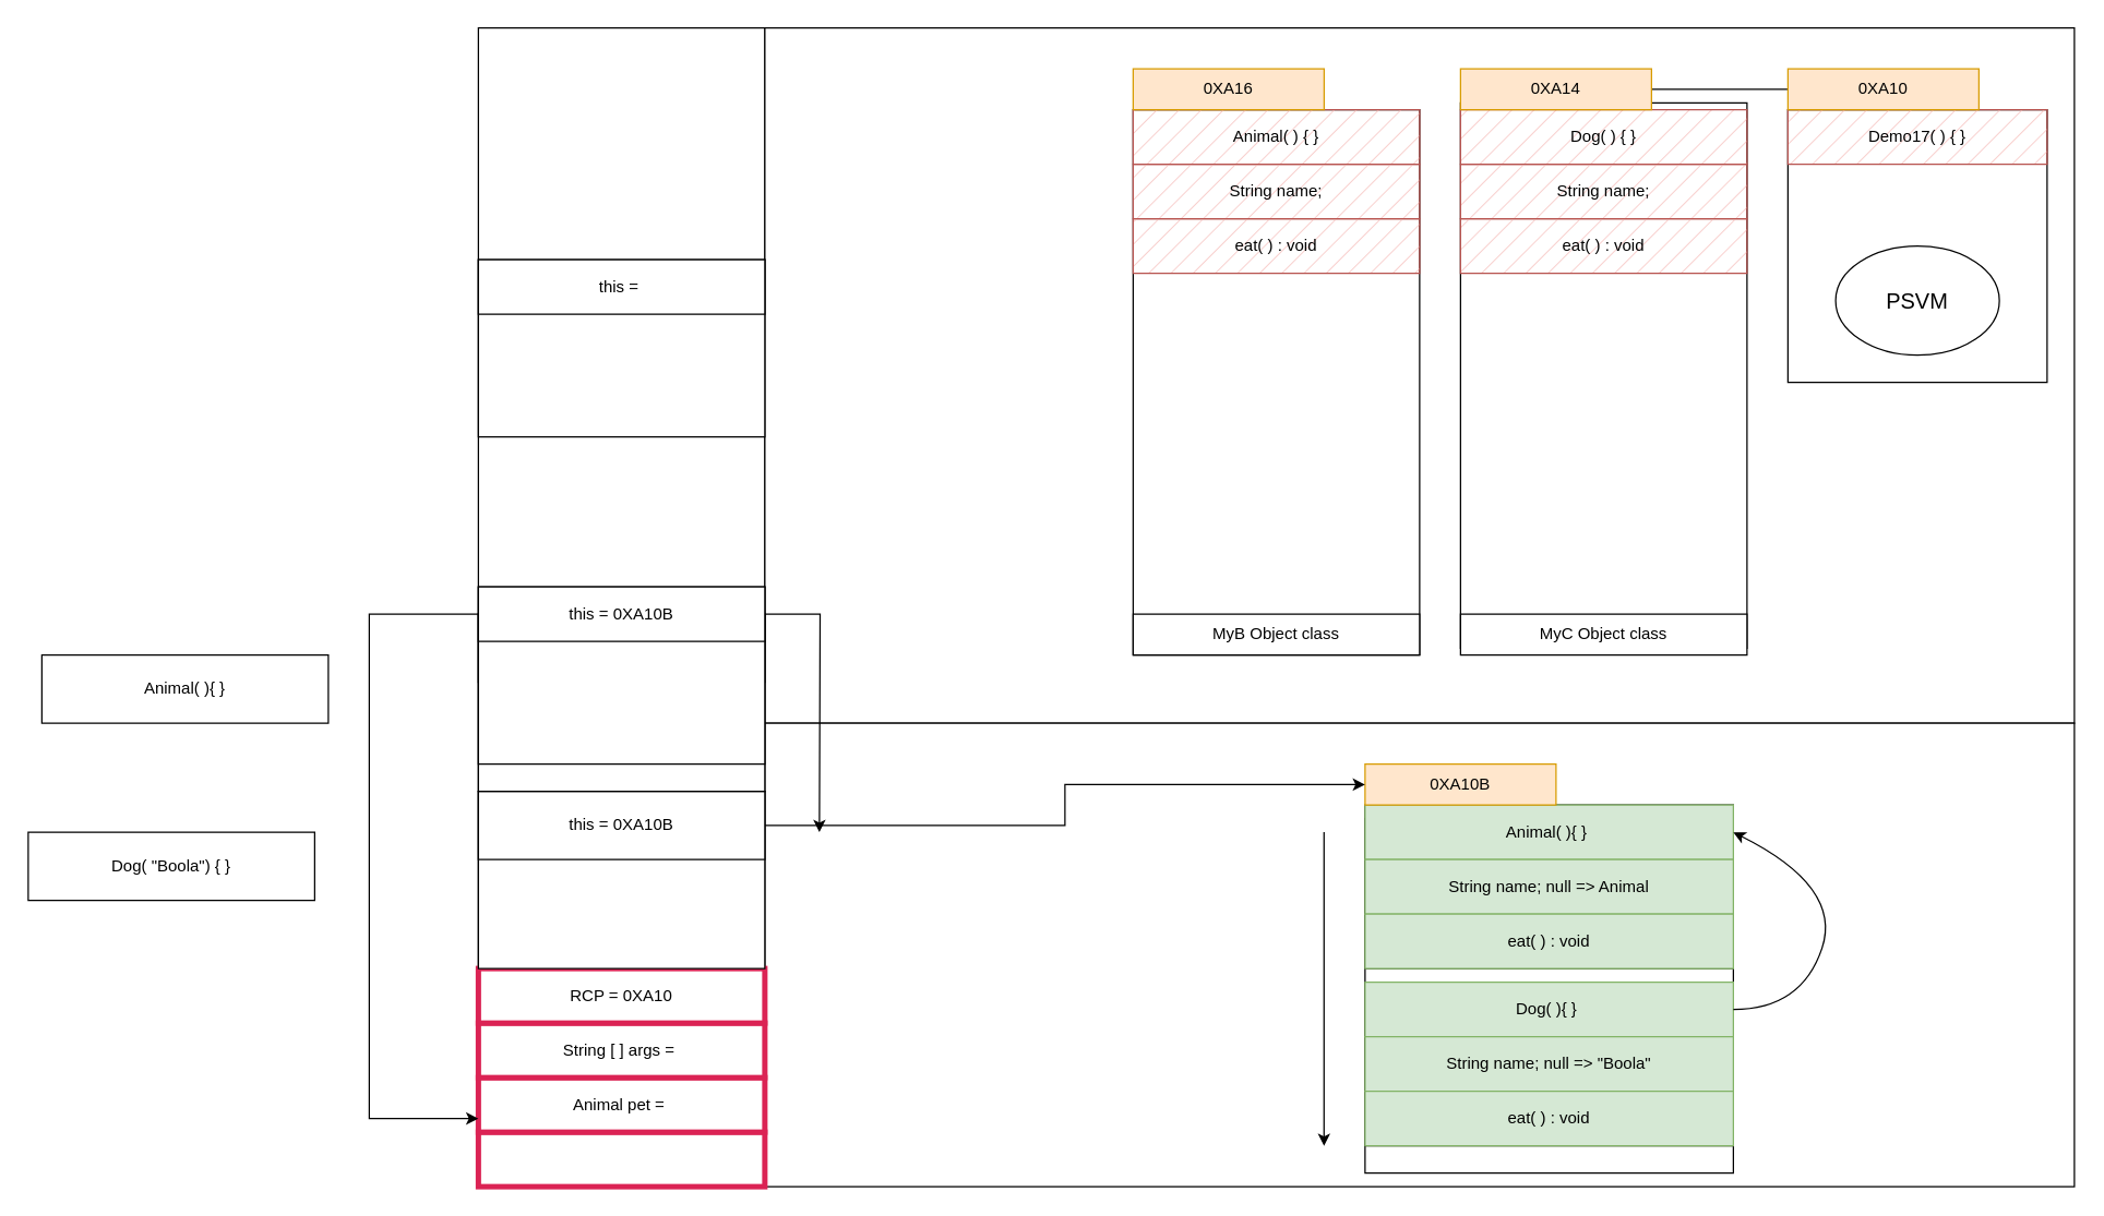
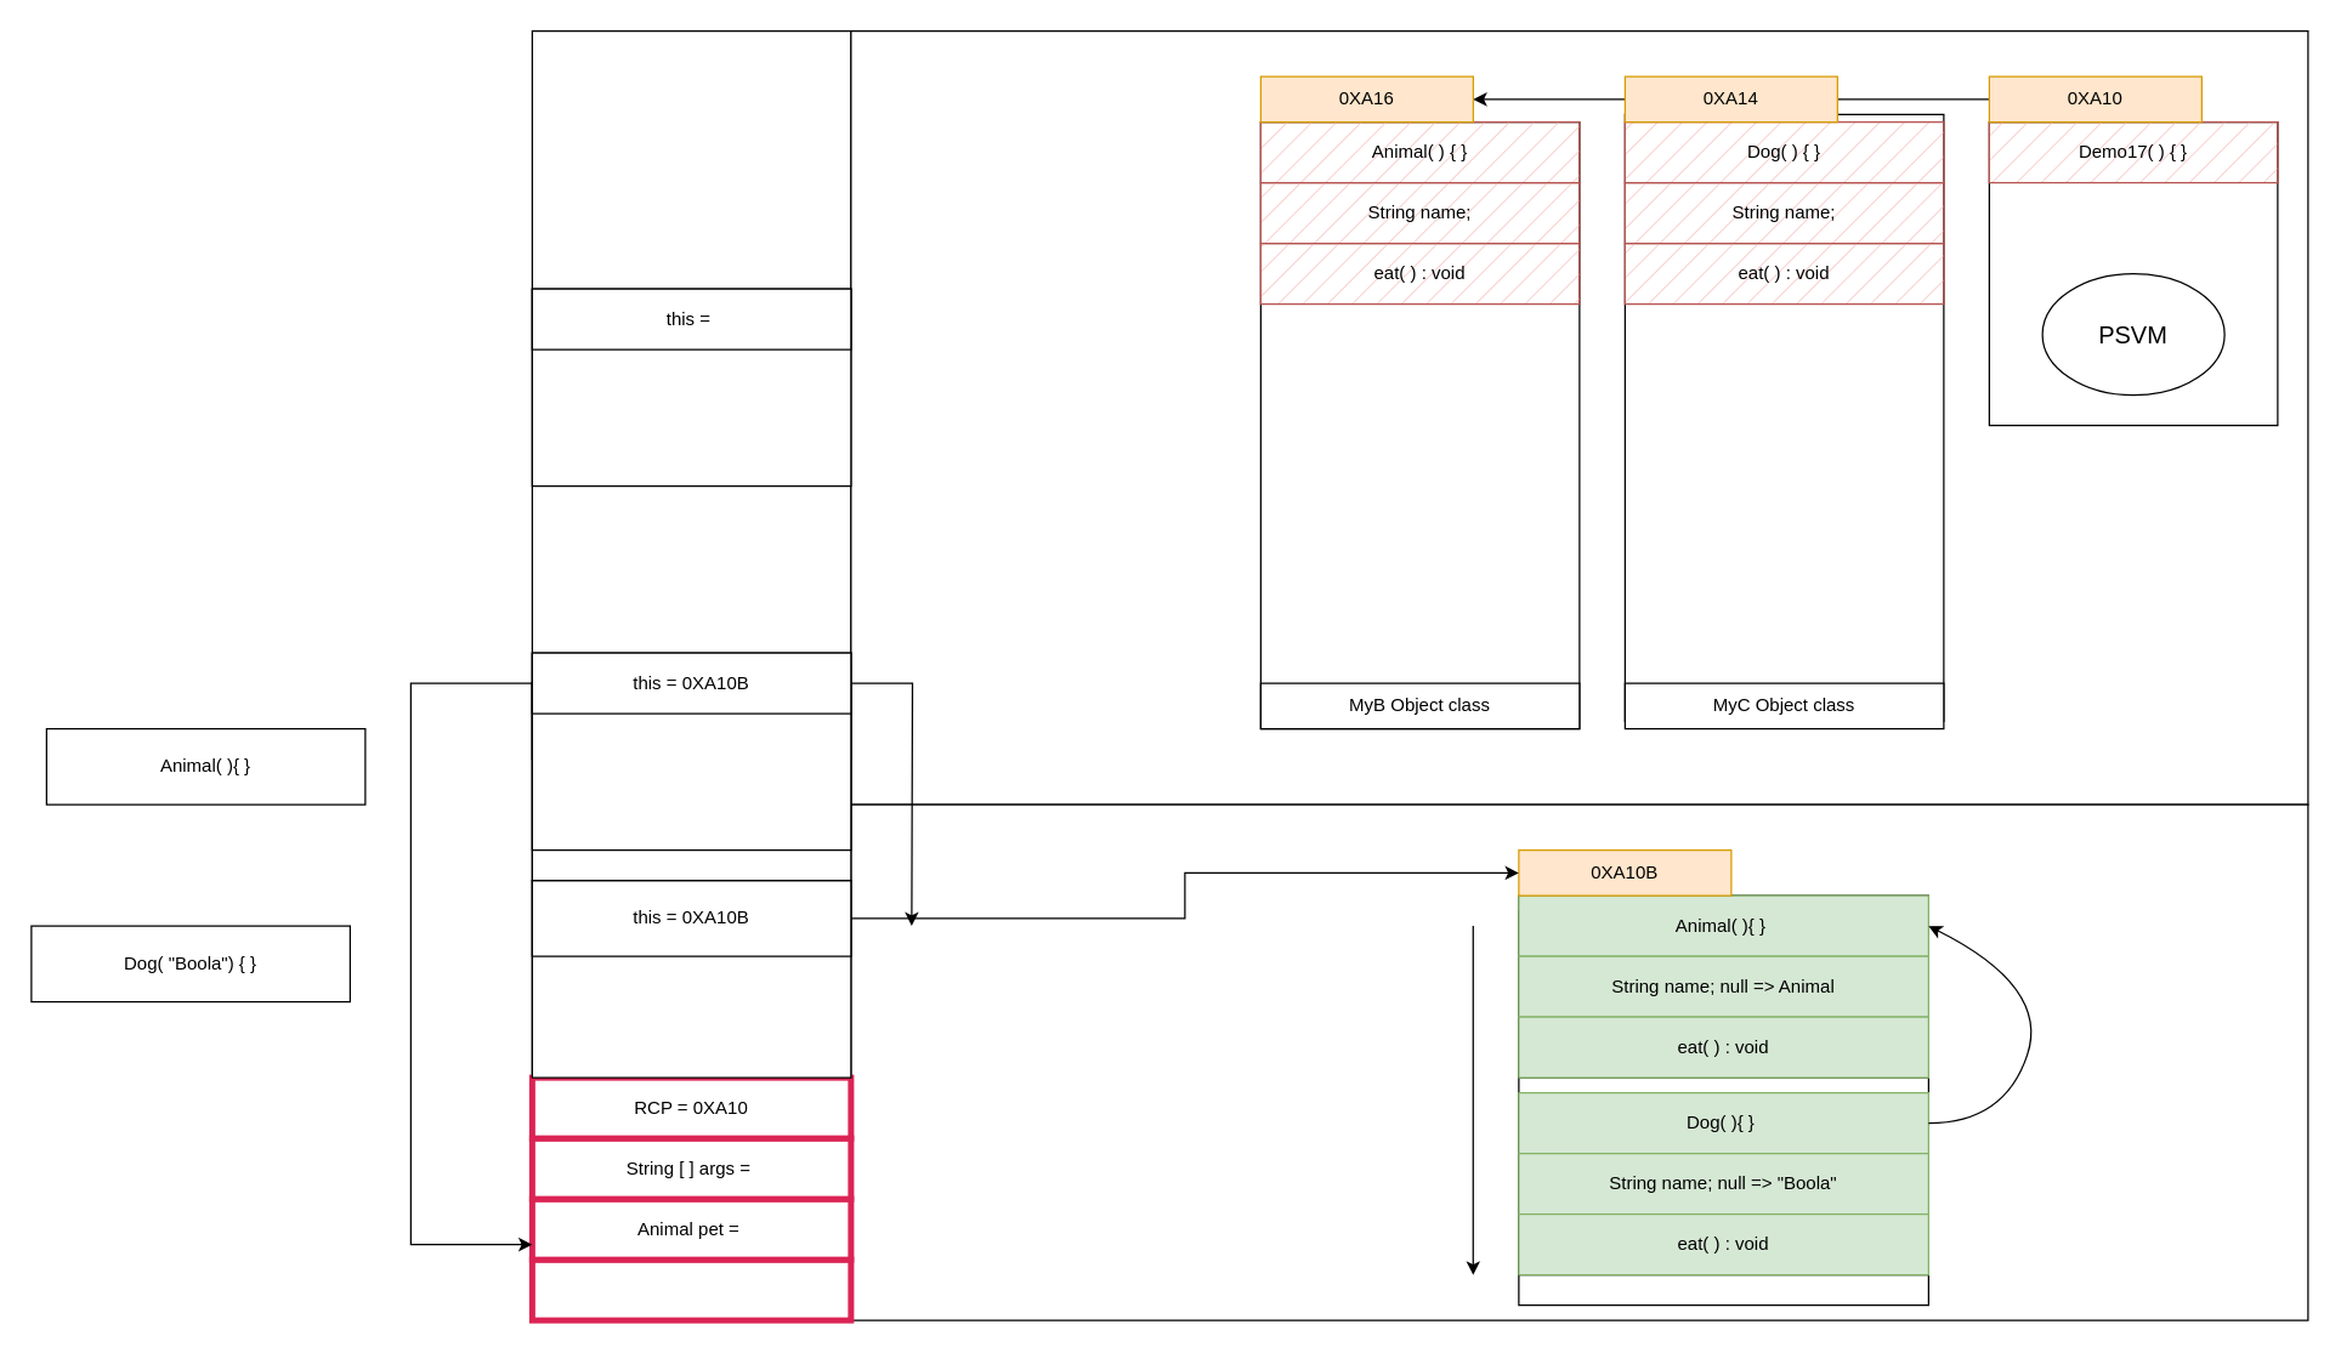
  <mxCell id="0" />
  <mxCell id="1" parent="0" />
  <mxCell id="2" value="" style="rounded=0;whiteSpace=wrap;html=1;" vertex="1" parent="1"><mxGeometry x="350" y="20" width="210" height="850" as="geometry" /></mxCell>
  <mxCell id="3" value="" style="rounded=0;whiteSpace=wrap;html=1;" vertex="1" parent="1"><mxGeometry x="1000" y="724" width="270" height="90" as="geometry" /></mxCell>
  <mxCell id="4" value="" style="rounded=0;whiteSpace=wrap;html=1;" vertex="1" parent="1"><mxGeometry x="560" y="20" width="960" height="510" as="geometry" /></mxCell>
  <mxCell id="5" value="" style="rounded=0;whiteSpace=wrap;html=1;" vertex="1" parent="1"><mxGeometry x="560" y="530" width="960" height="340" as="geometry" /></mxCell>
  <mxCell id="6" value="" style="rounded=0;whiteSpace=wrap;html=1;" vertex="1" parent="1"><mxGeometry x="1310" y="80" width="190" height="200" as="geometry" /></mxCell>
  <mxCell id="7" value="Demo17( ) { }" style="rounded=0;whiteSpace=wrap;html=1;fillColor=#f8cecc;strokeColor=#b85450;fillStyle=hatch;" vertex="1" parent="1"><mxGeometry x="1310" y="80" width="190" height="40" as="geometry" /></mxCell>
  <mxCell id="8" value="PSVM" style="ellipse;whiteSpace=wrap;html=1;fontSize=16;" vertex="1" parent="1"><mxGeometry x="1345" y="180" width="120" height="80" as="geometry" /></mxCell>
  <mxCell id="9" value="" style="rounded=0;whiteSpace=wrap;html=1;" vertex="1" parent="1"><mxGeometry x="1070" y="75" width="210" height="400" as="geometry" /></mxCell>
  <mxCell id="10" value="" style="rounded=0;whiteSpace=wrap;html=1;" vertex="1" parent="1"><mxGeometry x="830" y="80" width="210" height="400" as="geometry" /></mxCell>
  <mxCell id="11" value="MyC Object class" style="rounded=0;whiteSpace=wrap;html=1;" vertex="1" parent="1"><mxGeometry x="1070" y="450" width="210" height="30" as="geometry" /></mxCell>
  <mxCell id="12" value="MyB Object class" style="rounded=0;whiteSpace=wrap;html=1;" vertex="1" parent="1"><mxGeometry x="830" y="450" width="210" height="30" as="geometry" /></mxCell>
  <mxCell id="13" value="Dog( ) { }" style="rounded=0;whiteSpace=wrap;html=1;fillColor=#f8cecc;strokeColor=#b85450;fillStyle=hatch;" vertex="1" parent="1"><mxGeometry x="1070" y="80" width="210" height="40" as="geometry" /></mxCell>
  <mxCell id="14" value="Animal( ) { }" style="rounded=0;whiteSpace=wrap;html=1;fillColor=#f8cecc;strokeColor=#b85450;fillStyle=hatch;" vertex="1" parent="1"><mxGeometry x="830" y="80" width="210" height="40" as="geometry" /></mxCell>
  <mxCell id="15" value="String name;" style="rounded=0;whiteSpace=wrap;html=1;fillStyle=hatch;fillColor=#f8cecc;strokeColor=#b85450;" vertex="1" parent="1"><mxGeometry x="830" y="120" width="210" height="40" as="geometry" /></mxCell>
  <mxCell id="16" style="edgeStyle=orthogonalEdgeStyle;rounded=0;orthogonalLoop=1;jettySize=auto;html=1;entryX=1;entryY=0.5;entryDx=0;entryDy=0;endArrow=none;" edge="1" parent="1" source="17" target="19"><mxGeometry relative="1" as="geometry" /></mxCell>
  <mxCell id="17" value="0XA10" style="rounded=0;whiteSpace=wrap;html=1;fillColor=#ffe6cc;strokeColor=#d79b00;" vertex="1" parent="1"><mxGeometry x="1310" y="50" width="140" height="30" as="geometry" /></mxCell>
+ <mxCell id="18" style="edgeStyle=orthogonalEdgeStyle;rounded=0;orthogonalLoop=1;jettySize=auto;html=1;entryX=1;entryY=0.5;entryDx=0;entryDy=0;" edge="1" parent="1" source="19" target="20"><mxGeometry relative="1" as="geometry" /></mxCell>
  <mxCell id="19" value="0XA14" style="rounded=0;whiteSpace=wrap;html=1;fillColor=#ffe6cc;strokeColor=#d79b00;" vertex="1" parent="1"><mxGeometry x="1070" y="50" width="140" height="30" as="geometry" /></mxCell>
  <mxCell id="20" value="0XA16" style="rounded=0;whiteSpace=wrap;html=1;fillColor=#ffe6cc;strokeColor=#d79b00;" vertex="1" parent="1"><mxGeometry x="830" y="50" width="140" height="30" as="geometry" /></mxCell>
  <mxCell id="21" value="" style="rounded=0;whiteSpace=wrap;html=1;strokeColor=#DB2354;strokeWidth=4;" vertex="1" parent="1"><mxGeometry x="350" y="830" width="210" height="40" as="geometry" /></mxCell>
  <mxCell id="22" value="Animal pet =&amp;nbsp;" style="rounded=0;whiteSpace=wrap;html=1;strokeColor=#DB2354;strokeWidth=4;" vertex="1" parent="1"><mxGeometry x="350" y="790" width="210" height="40" as="geometry" /></mxCell>
  <mxCell id="23" value="String [ ] args =&amp;nbsp;" style="rounded=0;whiteSpace=wrap;html=1;strokeColor=#DB2354;strokeWidth=4;" vertex="1" parent="1"><mxGeometry x="350" y="750" width="210" height="40" as="geometry" /></mxCell>
  <mxCell id="24" value="RCP = 0XA10" style="rounded=0;whiteSpace=wrap;html=1;strokeColor=#DB2354;strokeWidth=4;" vertex="1" parent="1"><mxGeometry x="350" y="710" width="210" height="40" as="geometry" /></mxCell>
  <mxCell id="25" value="" style="rounded=0;whiteSpace=wrap;html=1;" vertex="1" parent="1"><mxGeometry x="1000" y="600" width="270" height="260" as="geometry" /></mxCell>
  <mxCell id="26" value="" style="rounded=0;whiteSpace=wrap;html=1;" vertex="1" parent="1"><mxGeometry x="1000" y="590" width="270" height="120" as="geometry" /></mxCell>
  <mxCell id="27" value="" style="rounded=0;whiteSpace=wrap;html=1;" vertex="1" parent="1"><mxGeometry x="1000" y="720" width="270" height="120" as="geometry" /></mxCell>
  <mxCell id="28" value="Animal( ){ }&amp;nbsp;" style="rounded=0;whiteSpace=wrap;html=1;fillColor=#d5e8d4;strokeColor=#82b366;" vertex="1" parent="1"><mxGeometry x="1000" y="590" width="270" height="40" as="geometry" /></mxCell>
  <mxCell id="29" value="Dog( ){ }&amp;nbsp;" style="rounded=0;whiteSpace=wrap;html=1;fillColor=#d5e8d4;strokeColor=#82b366;" vertex="1" parent="1"><mxGeometry x="1000" y="720" width="270" height="40" as="geometry" /></mxCell>
  <mxCell id="30" value="Dog( &quot;Boola&quot;) { }" style="rounded=0;whiteSpace=wrap;html=1;" vertex="1" parent="1"><mxGeometry x="20" y="610" width="210" height="50" as="geometry" /></mxCell>
  <mxCell id="31" value="0XA10B" style="rounded=0;whiteSpace=wrap;html=1;fillColor=#ffe6cc;strokeColor=#d79b00;" vertex="1" parent="1"><mxGeometry x="1000" y="560" width="140" height="30" as="geometry" /></mxCell>
  <mxCell id="32" style="edgeStyle=orthogonalEdgeStyle;rounded=0;orthogonalLoop=1;jettySize=auto;html=1;" edge="1" parent="1" source="34" target="31"><mxGeometry relative="1" as="geometry" /></mxCell>
  <mxCell id="33" value="" style="rounded=0;whiteSpace=wrap;html=1;" vertex="1" parent="1"><mxGeometry x="350" y="580" width="210" height="130" as="geometry" /></mxCell>
  <mxCell id="34" value="this = 0XA10B" style="rounded=0;whiteSpace=wrap;html=1;" vertex="1" parent="1"><mxGeometry x="350" y="580" width="210" height="50" as="geometry" /></mxCell>
  <mxCell id="35" value="this =&amp;nbsp;" style="rounded=0;whiteSpace=wrap;html=1;" vertex="1" parent="1"><mxGeometry x="350" y="450" width="210" height="50" as="geometry" /></mxCell>
  <mxCell id="36" value="" style="rounded=0;whiteSpace=wrap;html=1;" vertex="1" parent="1"><mxGeometry x="350" y="450" width="210" height="130" as="geometry" /></mxCell>
  <mxCell id="37" value="" style="rounded=0;whiteSpace=wrap;html=1;" vertex="1" parent="1"><mxGeometry x="350" y="430" width="210" height="130" as="geometry" /></mxCell>
  <mxCell id="38" style="edgeStyle=orthogonalEdgeStyle;rounded=0;orthogonalLoop=1;jettySize=auto;html=1;" edge="1" parent="1" source="40"><mxGeometry relative="1" as="geometry"><mxPoint x="600" y="610" as="targetPoint" /></mxGeometry></mxCell>
  <mxCell id="39" style="edgeStyle=orthogonalEdgeStyle;rounded=0;orthogonalLoop=1;jettySize=auto;html=1;entryX=0;entryY=0.75;entryDx=0;entryDy=0;" edge="1" parent="1" source="40" target="22"><mxGeometry relative="1" as="geometry"><Array as="points"><mxPoint x="270" y="450" /><mxPoint x="270" y="820" /></Array></mxGeometry></mxCell>
  <mxCell id="40" value="this = 0XA10B" style="rounded=0;whiteSpace=wrap;html=1;" vertex="1" parent="1"><mxGeometry x="350" y="430" width="210" height="40" as="geometry" /></mxCell>
  <mxCell id="41" value="" style="rounded=0;whiteSpace=wrap;html=1;" vertex="1" parent="1"><mxGeometry x="350" y="190" width="210" height="130" as="geometry" /></mxCell>
  <mxCell id="42" value="this =&amp;nbsp;" style="rounded=0;whiteSpace=wrap;html=1;" vertex="1" parent="1"><mxGeometry x="350" y="190" width="210" height="40" as="geometry" /></mxCell>
  <mxCell id="43" value="String name;" style="rounded=0;whiteSpace=wrap;html=1;fillColor=#f8cecc;strokeColor=#b85450;fillStyle=hatch;" vertex="1" parent="1"><mxGeometry x="1070" y="120" width="210" height="40" as="geometry" /></mxCell>
  <mxCell id="44" value="eat( ) : void" style="rounded=0;whiteSpace=wrap;html=1;fillColor=#f8cecc;strokeColor=#b85450;fillStyle=hatch;" vertex="1" parent="1"><mxGeometry x="1070" y="160" width="210" height="40" as="geometry" /></mxCell>
  <mxCell id="45" value="eat( ) : void" style="rounded=0;whiteSpace=wrap;html=1;fillColor=#f8cecc;strokeColor=#b85450;fillStyle=hatch;" vertex="1" parent="1"><mxGeometry x="830" y="160" width="210" height="40" as="geometry" /></mxCell>
  <mxCell id="46" value="String name; null =&amp;gt; Animal" style="rounded=0;whiteSpace=wrap;html=1;fillStyle=solid;fillColor=#d5e8d4;strokeColor=#82b366;" vertex="1" parent="1"><mxGeometry x="1000" y="630" width="270" height="40" as="geometry" /></mxCell>
  <mxCell id="47" value="eat( ) : void" style="rounded=0;whiteSpace=wrap;html=1;fillColor=#d5e8d4;strokeColor=#82b366;fillStyle=solid;" vertex="1" parent="1"><mxGeometry x="1000" y="670" width="270" height="40" as="geometry" /></mxCell>
  <mxCell id="48" value="String name; null =&amp;gt; &quot;Boola&quot;" style="rounded=0;whiteSpace=wrap;html=1;fillColor=#d5e8d4;strokeColor=#82b366;fillStyle=solid;" vertex="1" parent="1"><mxGeometry x="1000" y="760" width="270" height="40" as="geometry" /></mxCell>
  <mxCell id="49" value="eat( ) : void" style="rounded=0;whiteSpace=wrap;html=1;fillColor=#d5e8d4;strokeColor=#82b366;fillStyle=solid;" vertex="1" parent="1"><mxGeometry x="1000" y="800" width="270" height="40" as="geometry" /></mxCell>
  <mxCell id="50" value="Animal( ){ }" style="rounded=0;whiteSpace=wrap;html=1;" vertex="1" parent="1"><mxGeometry x="30" y="480" width="210" height="50" as="geometry" /></mxCell>
  <mxCell id="51" value="" style="curved=1;endArrow=classic;html=1;rounded=0;entryX=1;entryY=0.5;entryDx=0;entryDy=0;" edge="1" parent="1" target="28"><mxGeometry width="50" height="50" relative="1" as="geometry"><mxPoint x="1270" y="740" as="sourcePoint" /><mxPoint x="1320" y="690" as="targetPoint" /><Array as="points"><mxPoint x="1320" y="740" /><mxPoint x="1350" y="650" /></Array></mxGeometry></mxCell>
  <mxCell id="52" value="" style="endArrow=classic;html=1;rounded=0;exitX=0.427;exitY=0.235;exitDx=0;exitDy=0;exitPerimeter=0;entryX=0.427;entryY=0.912;entryDx=0;entryDy=0;entryPerimeter=0;" edge="1" parent="1" source="5" target="5"><mxGeometry width="50" height="50" relative="1" as="geometry"><mxPoint x="860" y="670" as="sourcePoint" /><mxPoint x="910" y="620" as="targetPoint" /></mxGeometry></mxCell>
